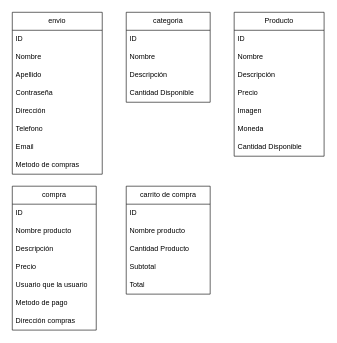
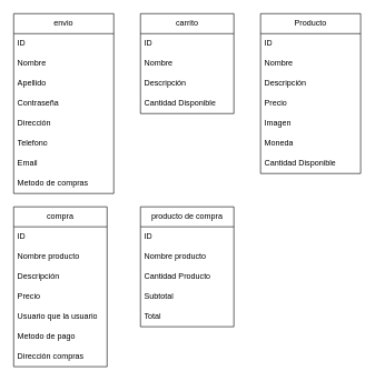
  <mxCell id="0" />
  <mxCell id="1" parent="0" />
  <mxCell id="2" value="envio" style="swimlane;fontStyle=0;childLayout=stackLayout;horizontal=1;startSize=30;horizontalStack=0;resizeParent=1;resizeParentMax=0;resizeLast=0;collapsible=1;marginBottom=0;whiteSpace=wrap;html=1;" parent="1" vertex="1"><mxGeometry x="20" y="20" width="150" height="270" as="geometry" /></mxCell>
  <mxCell id="3" value="ID" style="text;strokeColor=none;fillColor=none;align=left;verticalAlign=middle;spacingLeft=4;spacingRight=4;overflow=hidden;points=[[0,0.5],[1,0.5]];portConstraint=eastwest;rotatable=0;whiteSpace=wrap;html=1;" parent="2" vertex="1"><mxGeometry y="30" width="150" height="30" as="geometry" /></mxCell>
  <mxCell id="4" value="Nombre" style="text;strokeColor=none;fillColor=none;align=left;verticalAlign=middle;spacingLeft=4;spacingRight=4;overflow=hidden;points=[[0,0.5],[1,0.5]];portConstraint=eastwest;rotatable=0;whiteSpace=wrap;html=1;" parent="2" vertex="1"><mxGeometry y="60" width="150" height="30" as="geometry" /></mxCell>
  <mxCell id="5" value="Apellido" style="text;strokeColor=none;fillColor=none;align=left;verticalAlign=middle;spacingLeft=4;spacingRight=4;overflow=hidden;points=[[0,0.5],[1,0.5]];portConstraint=eastwest;rotatable=0;whiteSpace=wrap;html=1;" parent="2" vertex="1"><mxGeometry y="90" width="150" height="30" as="geometry" /></mxCell>
  <mxCell id="6" value="Contraseña" style="text;strokeColor=none;fillColor=none;align=left;verticalAlign=middle;spacingLeft=4;spacingRight=4;overflow=hidden;points=[[0,0.5],[1,0.5]];portConstraint=eastwest;rotatable=0;whiteSpace=wrap;html=1;" parent="2" vertex="1"><mxGeometry y="120" width="150" height="30" as="geometry" /></mxCell>
  <mxCell id="7" value="Dirección" style="text;strokeColor=none;fillColor=none;align=left;verticalAlign=middle;spacingLeft=4;spacingRight=4;overflow=hidden;points=[[0,0.5],[1,0.5]];portConstraint=eastwest;rotatable=0;whiteSpace=wrap;html=1;" parent="2" vertex="1"><mxGeometry y="150" width="150" height="30" as="geometry" /></mxCell>
  <mxCell id="8" value="Telefono" style="text;strokeColor=none;fillColor=none;align=left;verticalAlign=middle;spacingLeft=4;spacingRight=4;overflow=hidden;points=[[0,0.5],[1,0.5]];portConstraint=eastwest;rotatable=0;whiteSpace=wrap;html=1;" parent="2" vertex="1"><mxGeometry y="180" width="150" height="30" as="geometry" /></mxCell>
  <mxCell id="9" value="Email" style="text;strokeColor=none;fillColor=none;align=left;verticalAlign=middle;spacingLeft=4;spacingRight=4;overflow=hidden;points=[[0,0.5],[1,0.5]];portConstraint=eastwest;rotatable=0;whiteSpace=wrap;html=1;" parent="2" vertex="1"><mxGeometry y="210" width="150" height="30" as="geometry" /></mxCell>
  <mxCell id="10" value="Metodo de compras" style="text;strokeColor=none;fillColor=none;align=left;verticalAlign=middle;spacingLeft=4;spacingRight=4;overflow=hidden;points=[[0,0.5],[1,0.5]];portConstraint=eastwest;rotatable=0;whiteSpace=wrap;html=1;" parent="2" vertex="1"><mxGeometry y="240" width="150" height="30" as="geometry" /></mxCell>
- <mxCell id="11" value="categoria" style="swimlane;fontStyle=0;childLayout=stackLayout;horizontal=1;startSize=30;horizontalStack=0;resizeParent=1;resizeParentMax=0;resizeLast=0;collapsible=1;marginBottom=0;whiteSpace=wrap;html=1;" parent="1" vertex="1"><mxGeometry x="210" y="20" width="140" height="150" as="geometry" /></mxCell>
+ <mxCell id="11" value="carrito" style="swimlane;fontStyle=0;childLayout=stackLayout;horizontal=1;startSize=30;horizontalStack=0;resizeParent=1;resizeParentMax=0;resizeLast=0;collapsible=1;marginBottom=0;whiteSpace=wrap;html=1;" parent="1" vertex="1"><mxGeometry x="210" y="20" width="140" height="150" as="geometry" /></mxCell>
  <mxCell id="12" value="ID" style="text;strokeColor=none;fillColor=none;align=left;verticalAlign=middle;spacingLeft=4;spacingRight=4;overflow=hidden;points=[[0,0.5],[1,0.5]];portConstraint=eastwest;rotatable=0;whiteSpace=wrap;html=1;" parent="11" vertex="1"><mxGeometry y="30" width="140" height="30" as="geometry" /></mxCell>
  <mxCell id="13" value="Nombre" style="text;strokeColor=none;fillColor=none;align=left;verticalAlign=middle;spacingLeft=4;spacingRight=4;overflow=hidden;points=[[0,0.5],[1,0.5]];portConstraint=eastwest;rotatable=0;whiteSpace=wrap;html=1;" parent="11" vertex="1"><mxGeometry y="60" width="140" height="30" as="geometry" /></mxCell>
  <mxCell id="14" value="Descripción" style="text;strokeColor=none;fillColor=none;align=left;verticalAlign=middle;spacingLeft=4;spacingRight=4;overflow=hidden;points=[[0,0.5],[1,0.5]];portConstraint=eastwest;rotatable=0;whiteSpace=wrap;html=1;" parent="11" vertex="1"><mxGeometry y="90" width="140" height="30" as="geometry" /></mxCell>
  <mxCell id="15" value="Cantidad Disponible" style="text;strokeColor=none;fillColor=none;align=left;verticalAlign=middle;spacingLeft=4;spacingRight=4;overflow=hidden;points=[[0,0.5],[1,0.5]];portConstraint=eastwest;rotatable=0;whiteSpace=wrap;html=1;" parent="11" vertex="1"><mxGeometry y="120" width="140" height="30" as="geometry" /></mxCell>
  <mxCell id="16" value="compra" style="swimlane;fontStyle=0;childLayout=stackLayout;horizontal=1;startSize=30;horizontalStack=0;resizeParent=1;resizeParentMax=0;resizeLast=0;collapsible=1;marginBottom=0;whiteSpace=wrap;html=1;" parent="1" vertex="1"><mxGeometry x="20" y="310" width="140" height="240" as="geometry" /></mxCell>
  <mxCell id="17" value="ID" style="text;strokeColor=none;fillColor=none;align=left;verticalAlign=middle;spacingLeft=4;spacingRight=4;overflow=hidden;points=[[0,0.5],[1,0.5]];portConstraint=eastwest;rotatable=0;whiteSpace=wrap;html=1;" parent="16" vertex="1"><mxGeometry y="30" width="140" height="30" as="geometry" /></mxCell>
  <mxCell id="18" value="Nombre producto" style="text;strokeColor=none;fillColor=none;align=left;verticalAlign=middle;spacingLeft=4;spacingRight=4;overflow=hidden;points=[[0,0.5],[1,0.5]];portConstraint=eastwest;rotatable=0;whiteSpace=wrap;html=1;" parent="16" vertex="1"><mxGeometry y="60" width="140" height="30" as="geometry" /></mxCell>
  <mxCell id="19" value="Descripción" style="text;strokeColor=none;fillColor=none;align=left;verticalAlign=middle;spacingLeft=4;spacingRight=4;overflow=hidden;points=[[0,0.5],[1,0.5]];portConstraint=eastwest;rotatable=0;whiteSpace=wrap;html=1;" parent="16" vertex="1"><mxGeometry y="90" width="140" height="30" as="geometry" /></mxCell>
  <mxCell id="20" value="Precio" style="text;strokeColor=none;fillColor=none;align=left;verticalAlign=middle;spacingLeft=4;spacingRight=4;overflow=hidden;points=[[0,0.5],[1,0.5]];portConstraint=eastwest;rotatable=0;whiteSpace=wrap;html=1;" parent="16" vertex="1"><mxGeometry y="120" width="140" height="30" as="geometry" /></mxCell>
  <mxCell id="21" value="Usuario que la usuario" style="text;strokeColor=none;fillColor=none;align=left;verticalAlign=middle;spacingLeft=4;spacingRight=4;overflow=hidden;points=[[0,0.5],[1,0.5]];portConstraint=eastwest;rotatable=0;whiteSpace=wrap;html=1;" parent="16" vertex="1"><mxGeometry y="150" width="140" height="30" as="geometry" /></mxCell>
  <mxCell id="22" value="Metodo de pago" style="text;strokeColor=none;fillColor=none;align=left;verticalAlign=middle;spacingLeft=4;spacingRight=4;overflow=hidden;points=[[0,0.5],[1,0.5]];portConstraint=eastwest;rotatable=0;whiteSpace=wrap;html=1;" parent="16" vertex="1"><mxGeometry y="180" width="140" height="30" as="geometry" /></mxCell>
  <mxCell id="23" value="Dirección compras" style="text;strokeColor=none;fillColor=none;align=left;verticalAlign=middle;spacingLeft=4;spacingRight=4;overflow=hidden;points=[[0,0.5],[1,0.5]];portConstraint=eastwest;rotatable=0;whiteSpace=wrap;html=1;" parent="16" vertex="1"><mxGeometry y="210" width="140" height="30" as="geometry" /></mxCell>
- <mxCell id="24" value="carrito de compra" style="swimlane;fontStyle=0;childLayout=stackLayout;horizontal=1;startSize=30;horizontalStack=0;resizeParent=1;resizeParentMax=0;resizeLast=0;collapsible=1;marginBottom=0;whiteSpace=wrap;html=1;" parent="1" vertex="1"><mxGeometry x="210" y="310" width="140" height="180" as="geometry" /></mxCell>
+ <mxCell id="24" value="producto de compra" style="swimlane;fontStyle=0;childLayout=stackLayout;horizontal=1;startSize=30;horizontalStack=0;resizeParent=1;resizeParentMax=0;resizeLast=0;collapsible=1;marginBottom=0;whiteSpace=wrap;html=1;" parent="1" vertex="1"><mxGeometry x="210" y="310" width="140" height="180" as="geometry" /></mxCell>
  <mxCell id="25" value="ID" style="text;strokeColor=none;fillColor=none;align=left;verticalAlign=middle;spacingLeft=4;spacingRight=4;overflow=hidden;points=[[0,0.5],[1,0.5]];portConstraint=eastwest;rotatable=0;whiteSpace=wrap;html=1;" parent="24" vertex="1"><mxGeometry y="30" width="140" height="30" as="geometry" /></mxCell>
  <mxCell id="26" value="Nombre producto" style="text;strokeColor=none;fillColor=none;align=left;verticalAlign=middle;spacingLeft=4;spacingRight=4;overflow=hidden;points=[[0,0.5],[1,0.5]];portConstraint=eastwest;rotatable=0;whiteSpace=wrap;html=1;" parent="24" vertex="1"><mxGeometry y="60" width="140" height="30" as="geometry" /></mxCell>
  <mxCell id="27" value="Cantidad Producto" style="text;strokeColor=none;fillColor=none;align=left;verticalAlign=middle;spacingLeft=4;spacingRight=4;overflow=hidden;points=[[0,0.5],[1,0.5]];portConstraint=eastwest;rotatable=0;whiteSpace=wrap;html=1;" parent="24" vertex="1"><mxGeometry y="90" width="140" height="30" as="geometry" /></mxCell>
  <mxCell id="28" value="Subtotal" style="text;strokeColor=none;fillColor=none;align=left;verticalAlign=middle;spacingLeft=4;spacingRight=4;overflow=hidden;points=[[0,0.5],[1,0.5]];portConstraint=eastwest;rotatable=0;whiteSpace=wrap;html=1;" parent="24" vertex="1"><mxGeometry y="120" width="140" height="30" as="geometry" /></mxCell>
  <mxCell id="29" value="Total" style="text;strokeColor=none;fillColor=none;align=left;verticalAlign=middle;spacingLeft=4;spacingRight=4;overflow=hidden;points=[[0,0.5],[1,0.5]];portConstraint=eastwest;rotatable=0;whiteSpace=wrap;html=1;" parent="24" vertex="1"><mxGeometry y="150" width="140" height="30" as="geometry" /></mxCell>
  <mxCell id="30" value="Producto" style="swimlane;fontStyle=0;childLayout=stackLayout;horizontal=1;startSize=30;horizontalStack=0;resizeParent=1;resizeParentMax=0;resizeLast=0;collapsible=1;marginBottom=0;whiteSpace=wrap;html=1;" parent="1" vertex="1"><mxGeometry x="390" y="20" width="150" height="240" as="geometry" /></mxCell>
  <mxCell id="31" value="ID" style="text;strokeColor=none;fillColor=none;align=left;verticalAlign=middle;spacingLeft=4;spacingRight=4;overflow=hidden;points=[[0,0.5],[1,0.5]];portConstraint=eastwest;rotatable=0;whiteSpace=wrap;html=1;" parent="30" vertex="1"><mxGeometry y="30" width="150" height="30" as="geometry" /></mxCell>
  <mxCell id="32" value="Nombre" style="text;strokeColor=none;fillColor=none;align=left;verticalAlign=middle;spacingLeft=4;spacingRight=4;overflow=hidden;points=[[0,0.5],[1,0.5]];portConstraint=eastwest;rotatable=0;whiteSpace=wrap;html=1;" parent="30" vertex="1"><mxGeometry y="60" width="150" height="30" as="geometry" /></mxCell>
  <mxCell id="33" value="Descripción" style="text;strokeColor=none;fillColor=none;align=left;verticalAlign=middle;spacingLeft=4;spacingRight=4;overflow=hidden;points=[[0,0.5],[1,0.5]];portConstraint=eastwest;rotatable=0;whiteSpace=wrap;html=1;" parent="30" vertex="1"><mxGeometry y="90" width="150" height="30" as="geometry" /></mxCell>
  <mxCell id="34" value="Precio" style="text;strokeColor=none;fillColor=none;align=left;verticalAlign=middle;spacingLeft=4;spacingRight=4;overflow=hidden;points=[[0,0.5],[1,0.5]];portConstraint=eastwest;rotatable=0;whiteSpace=wrap;html=1;" parent="30" vertex="1"><mxGeometry y="120" width="150" height="30" as="geometry" /></mxCell>
  <mxCell id="35" value="Imagen" style="text;strokeColor=none;fillColor=none;align=left;verticalAlign=middle;spacingLeft=4;spacingRight=4;overflow=hidden;points=[[0,0.5],[1,0.5]];portConstraint=eastwest;rotatable=0;whiteSpace=wrap;html=1;" parent="30" vertex="1"><mxGeometry y="150" width="150" height="30" as="geometry" /></mxCell>
  <mxCell id="36" value="Moneda" style="text;strokeColor=none;fillColor=none;align=left;verticalAlign=middle;spacingLeft=4;spacingRight=4;overflow=hidden;points=[[0,0.5],[1,0.5]];portConstraint=eastwest;rotatable=0;whiteSpace=wrap;html=1;" parent="30" vertex="1"><mxGeometry y="180" width="150" height="30" as="geometry" /></mxCell>
  <mxCell id="37" value="Cantidad Disponible" style="text;strokeColor=none;fillColor=none;align=left;verticalAlign=middle;spacingLeft=4;spacingRight=4;overflow=hidden;points=[[0,0.5],[1,0.5]];portConstraint=eastwest;rotatable=0;whiteSpace=wrap;html=1;" parent="30" vertex="1"><mxGeometry y="210" width="150" height="30" as="geometry" /></mxCell>
